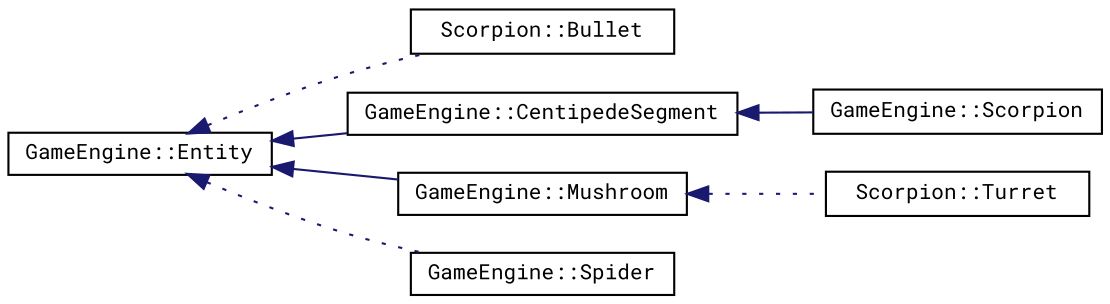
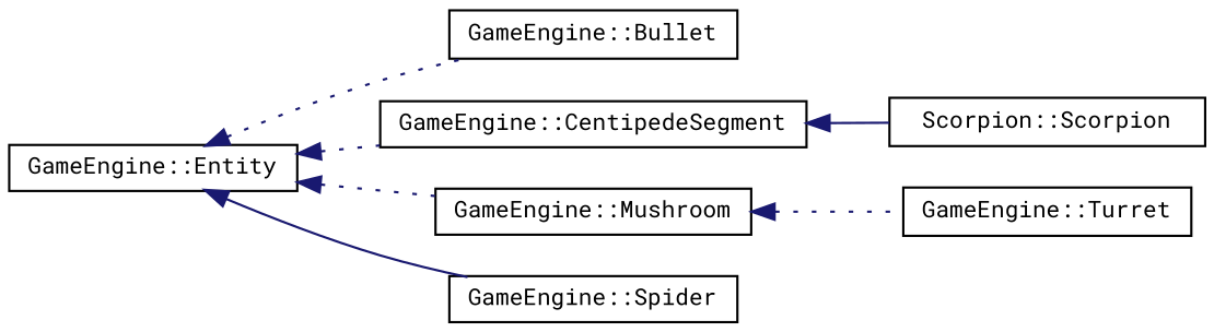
  digraph {
    fontname="Roboto Mono"
    rankdir=LR
    node [color=black fillcolor=white fontname="Roboto Mono" fontsize=10 shape=record style=filled]
    edge [color=midnightblue dir=back fontname="Roboto Mono" fontsize=10 labelfontname=Helvetica labelfontsize=10 style=dotted]
    n1 [height=0.2 label="GameEngine::Entity" width=0.4]
-   n2 [height=0.2 label="Scorpion::Bullet" width=0.4]
+   n2 [height=0.2 label="GameEngine::Bullet" width=0.4]
    n3 [height=0.2 label="GameEngine::CentipedeSegment" width=0.4]
    n4 [height=0.2 label="GameEngine::Mushroom" width=0.4]
    n5 [height=0.2 label="GameEngine::Spider" width=0.4]
-   n6 [height=0.2 label="GameEngine::Scorpion" width=0.4]
-   n7 [height=0.2 label="Scorpion::Turret" width=0.4]
+   n6 [height=0.2 label="Scorpion::Scorpion" width=0.4]
+   n7 [height=0.2 label="GameEngine::Turret" width=0.4]
    n1 -> n2
-   n1 -> n3 [style=solid]
-   n1 -> n4 [style=solid]
-   n1 -> n5
+   n1 -> n3
+   n1 -> n4
+   n1 -> n5 [style=solid]
    n3 -> n6 [style=solid]
    n4 -> n7
  }
